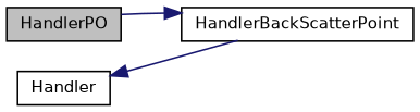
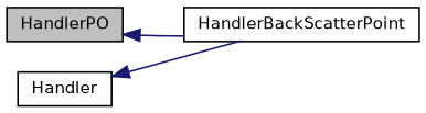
  digraph {
    rankdir=LR
    node [color=black fillcolor=white fontname=Helvetica fontsize=10 shape=record style=filled]
    edge [color=midnightblue dir=back fontname=Helvetica fontsize=10 labelfontname=Helvetica labelfontsize=10 style=solid]
    n1 [fillcolor=grey75 fontcolor=black height=0.2 label=HandlerPO width=0.4]
    n2 [height=0.2 label=HandlerBackScatterPoint width=0.4]
    n3 [height=0.2 label=Handler width=0.4]
-   n2 -> n1
+   n1 -> n2
    n3 -> n2
  }
